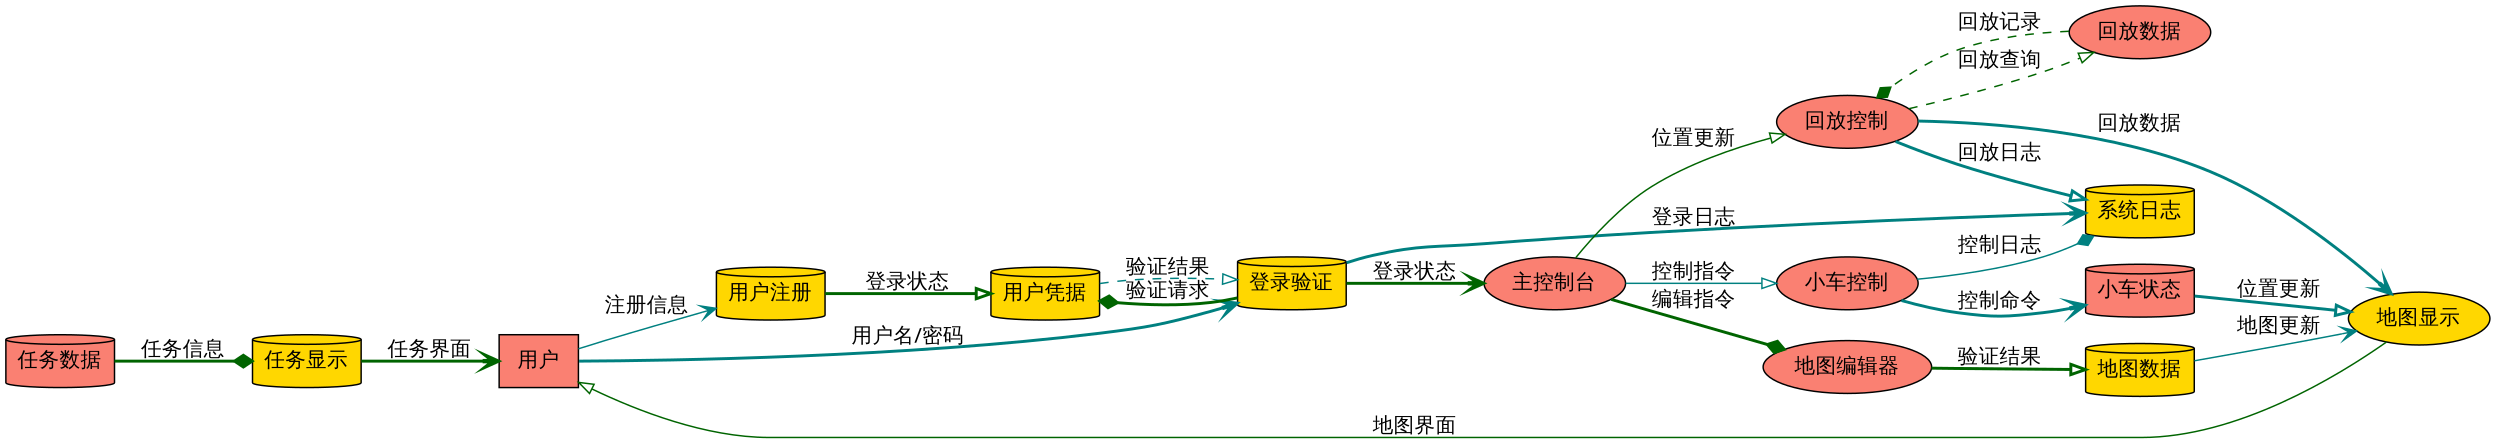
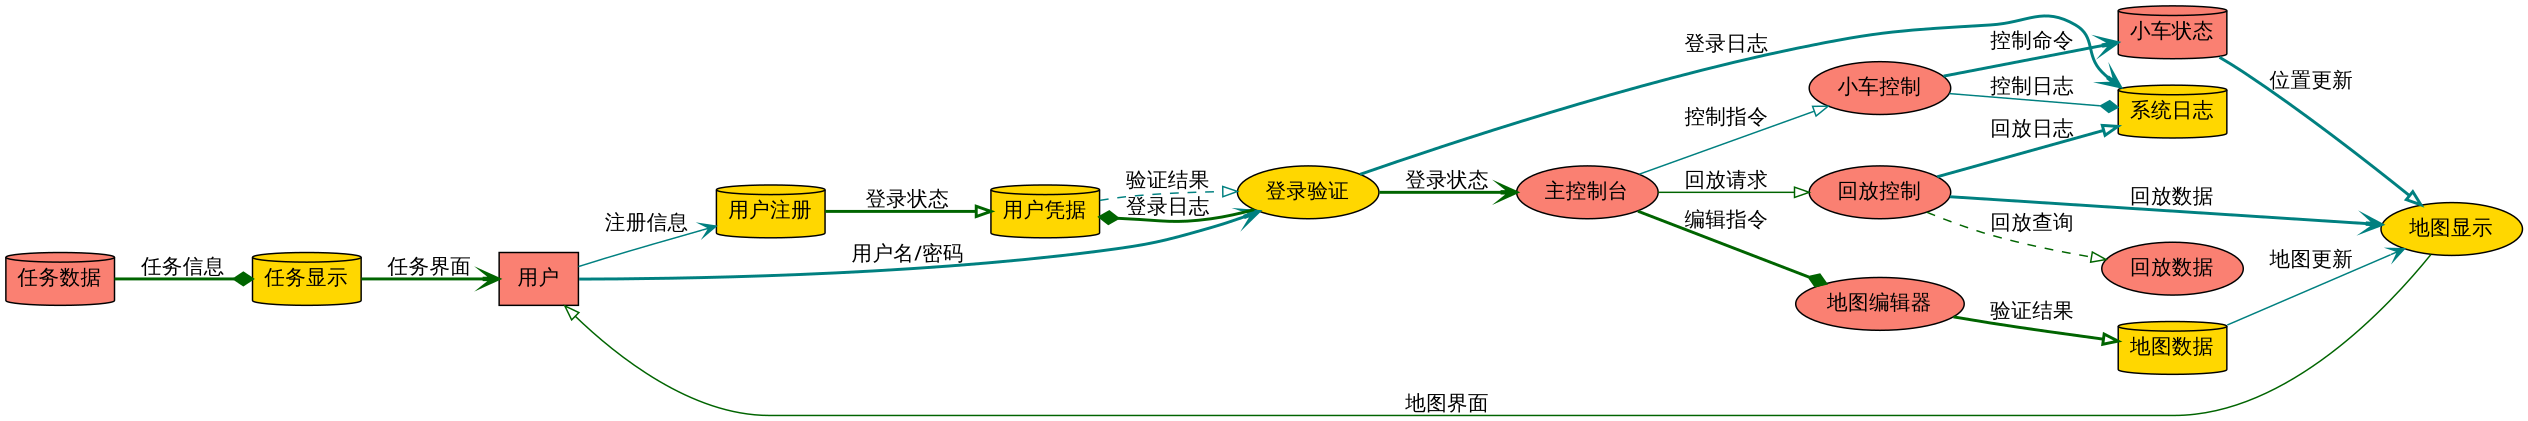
  digraph {
    fontname="Microsoft YaHei"
    rankdir=LR
    node [fillcolor=salmon fontname="Microsoft YaHei" shape=cylinder style=filled]
    edge [arrowhead=onormal color=teal fontname="Microsoft YaHei" style=bold]
    "用户" [shape=rectangle]
    "用户注册" [fillcolor=gold]
-   "登录验证" [fillcolor=gold]
+   "登录验证" [fillcolor=gold shape=ellipse]
    "用户凭据" [fillcolor=gold]
    "主控制台" [shape=ellipse]
    "系统日志" [fillcolor=gold]
    "地图编辑器" [shape=ellipse]
    "小车控制" [shape=ellipse]
    "回放控制" [shape=ellipse]
    "地图数据" [fillcolor=gold]
    "小车状态"
    "地图显示" [fillcolor=gold shape=ellipse]
    "回放数据" [shape=ellipse]
    "任务显示" [fillcolor=gold]
    "任务数据"
    "用户" -> "用户注册" [arrowhead=vee label="注册信息" style=solid]
    "用户" -> "登录验证" [arrowhead=vee label="用户名/密码"]
    "用户注册" -> "用户凭据" [color=darkgreen label="登录状态"]
-   "登录验证" -> "用户凭据" [arrowhead=diamond color=darkgreen label="验证请求"]
+   "登录验证" -> "用户凭据" [arrowhead=diamond color=darkgreen label="登录日志"]
    "登录验证" -> "主控制台" [arrowhead=vee color=darkgreen label="登录状态"]
    "登录验证" -> "系统日志" [arrowhead=vee label="登录日志"]
    "用户凭据" -> "登录验证" [label="验证结果" style=dashed]
    "主控制台" -> "地图编辑器" [arrowhead=diamond color=darkgreen label="编辑指令"]
    "主控制台" -> "小车控制" [label="控制指令" style=solid]
-   "主控制台" -> "回放控制" [color=darkgreen label="位置更新" style=solid]
+   "主控制台" -> "回放控制" [color=darkgreen label="回放请求" style=solid]
    "地图编辑器" -> "地图数据" [color=darkgreen label="验证结果"]
    "小车控制" -> "系统日志" [arrowhead=diamond label="控制日志" style=solid]
    "小车控制" -> "小车状态" [arrowhead=vee label="控制命令"]
    "回放控制" -> "系统日志" [label="回放日志"]
    "回放控制" -> "地图显示" [arrowhead=vee label="回放数据"]
    "回放控制" -> "回放数据" [color=darkgreen label="回放查询" style=dashed]
    "地图数据" -> "地图显示" [arrowhead=vee label="地图更新" style=solid]
    "小车状态" -> "地图显示" [label="位置更新"]
    "地图显示" -> "用户" [color=darkgreen label="地图界面" style=solid]
-   "回放数据" -> "回放控制" [arrowhead=diamond color=darkgreen label="回放记录" style=dashed]
    "任务显示" -> "用户" [arrowhead=vee color=darkgreen label="任务界面"]
    "任务数据" -> "任务显示" [arrowhead=diamond color=darkgreen label="任务信息"]
  }
